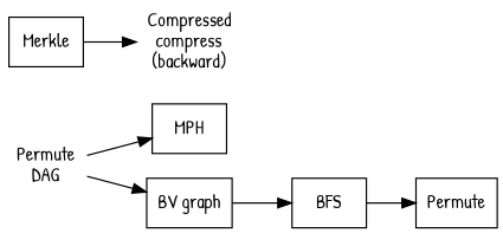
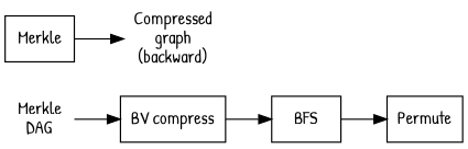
  digraph {
    fontname="Patrick Hand"
    rankdir=LR
    node [fontname="Patrick Hand" shape=box]
    edge [fontname="Patrick Hand"]
-   n1 [label=MPH]
-   n2 [label="BV graph"]
+   n2 [label="BV compress"]
    n3 [label=BFS]
    n4 [label=Permute]
    n5 [label=Merkle]
-   n6 [label="Compressed\ncompress\n(backward)" shape=none]
-   n7 [label="Permute\nDAG" shape=none]
+   n6 [label="Compressed\ngraph\n(backward)" shape=none]
+   n7 [label="Merkle\nDAG" shape=none]
    n2 -> n3
    n3 -> n4
    n5 -> n6
-   n7 -> n1
    n7 -> n2
  }
